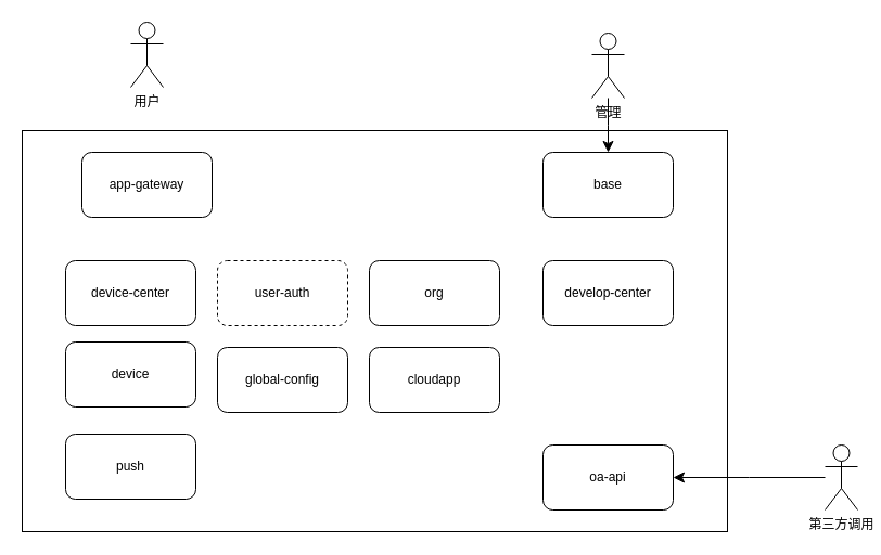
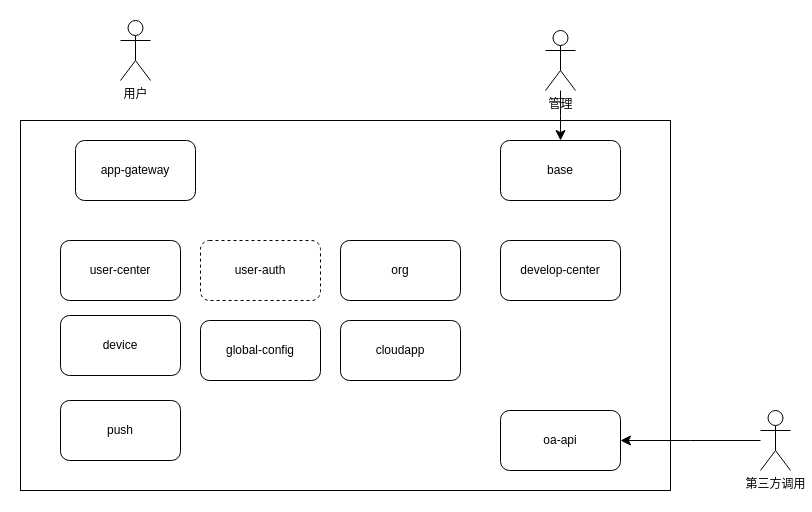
  <mxCell id="0" />
  <mxCell id="1" parent="0" />
  <mxCell id="2" value="" style="rounded=0;whiteSpace=wrap;html=1;" parent="1" vertex="1"><mxGeometry x="20" y="120" width="650" height="370" as="geometry" /></mxCell>
  <mxCell id="3" value="device" style="rounded=1;whiteSpace=wrap;html=1;" parent="1" vertex="1"><mxGeometry x="60" y="315" width="120" height="60" as="geometry" /></mxCell>
  <mxCell id="4" value="org" style="rounded=1;whiteSpace=wrap;html=1;" parent="1" vertex="1"><mxGeometry x="340" y="240" width="120" height="60" as="geometry" /></mxCell>
  <mxCell id="5" value="user-auth" style="rounded=1;whiteSpace=wrap;html=1;dashed=1;" parent="1" vertex="1"><mxGeometry x="200" y="240" width="120" height="60" as="geometry" /></mxCell>
- <mxCell id="6" value="device-center" style="rounded=1;whiteSpace=wrap;html=1;" vertex="1" parent="1"><mxGeometry x="60" y="240" width="120" height="60" as="geometry" /></mxCell>
+ <mxCell id="6" value="user-center" style="rounded=1;whiteSpace=wrap;html=1;" vertex="1" parent="1"><mxGeometry x="60" y="240" width="120" height="60" as="geometry" /></mxCell>
  <mxCell id="7" value="用户" style="shape=umlActor;verticalLabelPosition=bottom;verticalAlign=top;html=1;outlineConnect=0;" vertex="1" parent="1"><mxGeometry x="120" y="20" width="30" height="60" as="geometry" /></mxCell>
  <mxCell id="8" value="base" style="rounded=1;whiteSpace=wrap;html=1;" vertex="1" parent="1"><mxGeometry x="500" y="140" width="120" height="60" as="geometry" /></mxCell>
  <mxCell id="9" value="develop-center" style="rounded=1;whiteSpace=wrap;html=1;" vertex="1" parent="1"><mxGeometry x="500" y="240" width="120" height="60" as="geometry" /></mxCell>
  <mxCell id="10" value="global-config" style="rounded=1;whiteSpace=wrap;html=1;" vertex="1" parent="1"><mxGeometry x="200" y="320" width="120" height="60" as="geometry" /></mxCell>
  <mxCell id="11" value="cloudapp" style="rounded=1;whiteSpace=wrap;html=1;" vertex="1" parent="1"><mxGeometry x="340" y="320" width="120" height="60" as="geometry" /></mxCell>
  <mxCell id="12" value="app-gateway" style="rounded=1;whiteSpace=wrap;html=1;" vertex="1" parent="1"><mxGeometry x="75" y="140" width="120" height="60" as="geometry" /></mxCell>
  <mxCell id="13" value="管理" style="shape=umlActor;verticalLabelPosition=bottom;verticalAlign=top;html=1;outlineConnect=0;" vertex="1" parent="1"><mxGeometry x="545" y="30" width="30" height="60" as="geometry" /></mxCell>
  <mxCell id="14" value="" style="edgeStyle=elbowEdgeStyle;elbow=vertical;endArrow=classic;html=1;curved=0;rounded=0;endSize=8;startSize=8;" edge="1" parent="1" source="13" target="8"><mxGeometry width="50" height="50" relative="1" as="geometry"><mxPoint x="330" y="310" as="sourcePoint" /><mxPoint x="380" y="260" as="targetPoint" /></mxGeometry></mxCell>
  <mxCell id="15" value="push" style="rounded=1;whiteSpace=wrap;html=1;" vertex="1" parent="1"><mxGeometry x="60" y="400" width="120" height="60" as="geometry" /></mxCell>
  <mxCell id="16" value="oa-api" style="rounded=1;whiteSpace=wrap;html=1;" vertex="1" parent="1"><mxGeometry x="500" y="410" width="120" height="60" as="geometry" /></mxCell>
  <mxCell id="17" value="第三方调用" style="shape=umlActor;verticalLabelPosition=bottom;verticalAlign=top;html=1;outlineConnect=0;" vertex="1" parent="1"><mxGeometry x="760" y="410" width="30" height="60" as="geometry" /></mxCell>
  <mxCell id="18" value="" style="edgeStyle=elbowEdgeStyle;elbow=horizontal;endArrow=classic;html=1;curved=0;rounded=0;endSize=8;startSize=8;" edge="1" parent="1" source="17" target="16"><mxGeometry width="50" height="50" relative="1" as="geometry"><mxPoint x="330" y="310" as="sourcePoint" /><mxPoint x="380" y="260" as="targetPoint" /></mxGeometry></mxCell>
